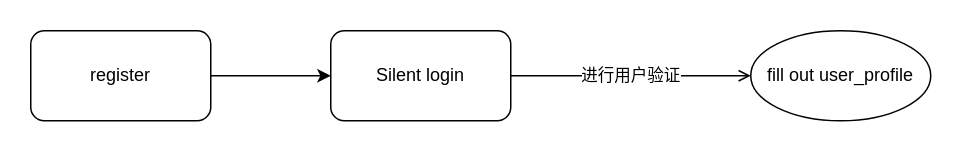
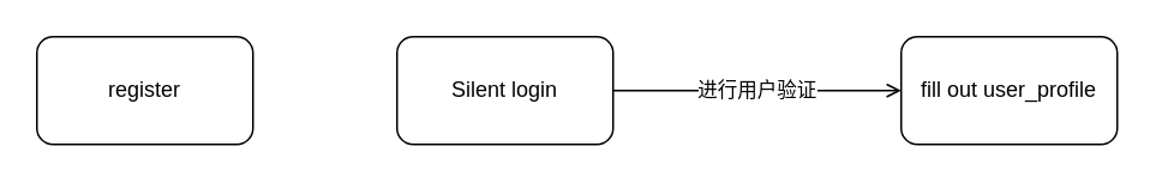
  <mxCell id="0" />
  <mxCell id="1" parent="0" />
- <mxCell id="2" value="" style="edgeStyle=orthogonalEdgeStyle;rounded=0;orthogonalLoop=1;jettySize=auto;html=1;" edge="1" parent="1" source="3" target="5"><mxGeometry relative="1" as="geometry" /></mxCell>
  <mxCell id="3" value="register" style="rounded=1;whiteSpace=wrap;html=1;" vertex="1" parent="1"><mxGeometry x="20" y="20" width="120" height="60" as="geometry" /></mxCell>
  <mxCell id="4" value="进行用户验证" style="edgeStyle=orthogonalEdgeStyle;rounded=0;orthogonalLoop=1;jettySize=auto;html=1;endArrow=open;" edge="1" parent="1" source="5" target="6"><mxGeometry relative="1" as="geometry"><mxPoint as="offset" /></mxGeometry></mxCell>
  <mxCell id="5" value="Silent login" style="rounded=1;whiteSpace=wrap;html=1;" vertex="1" parent="1"><mxGeometry x="220" y="20" width="120" height="60" as="geometry" /></mxCell>
- <mxCell id="6" value="fill out user_profile" style="ellipse;whiteSpace=wrap;html=1;" vertex="1" parent="1"><mxGeometry x="500" y="20" width="120" height="60" as="geometry" /></mxCell>
+ <mxCell id="6" value="fill out user_profile" style="whiteSpace=wrap;html=1;rounded=1;" vertex="1" parent="1"><mxGeometry x="500" y="20" width="120" height="60" as="geometry" /></mxCell>
